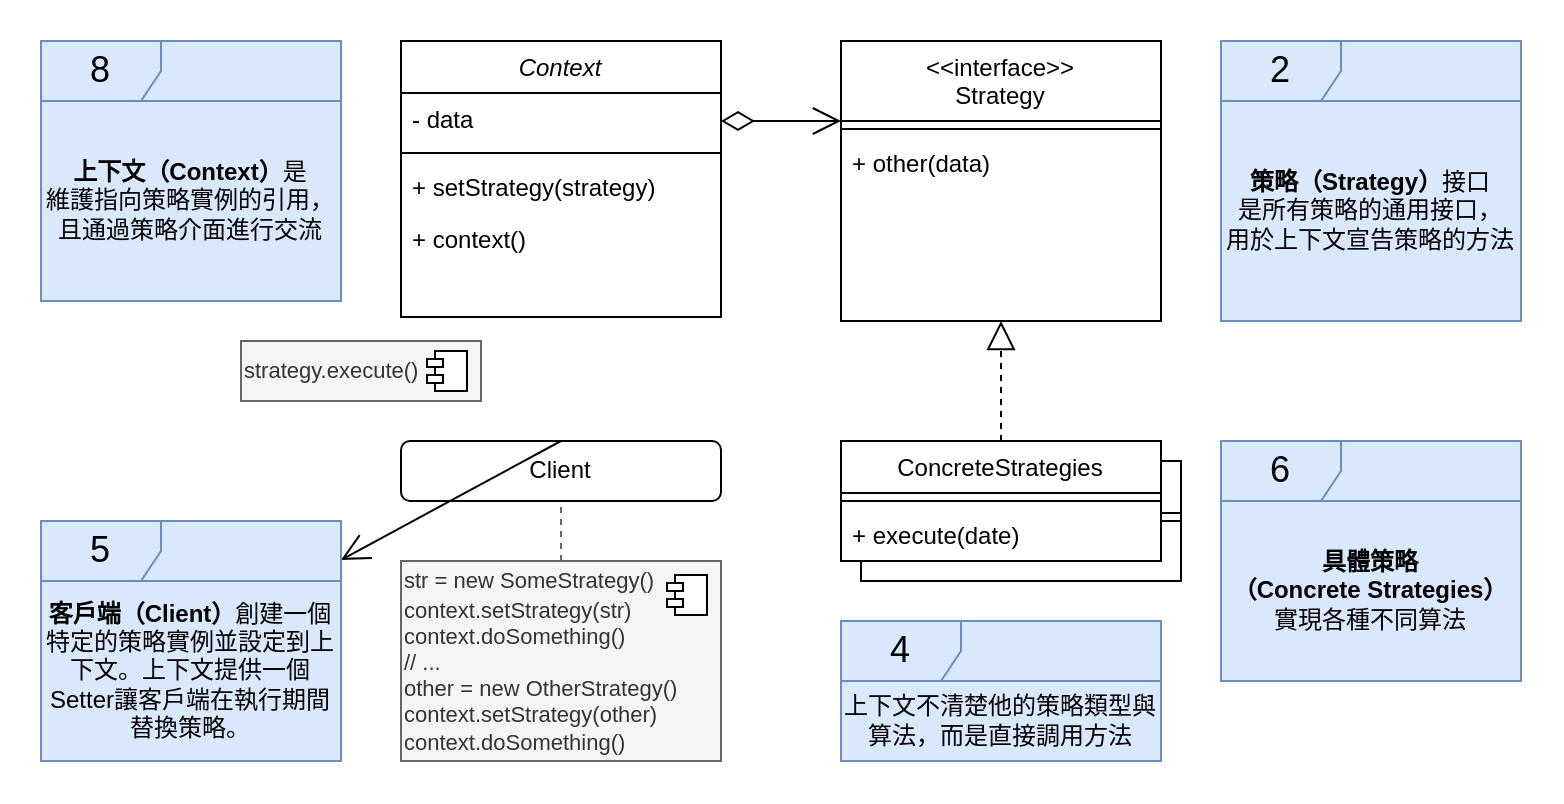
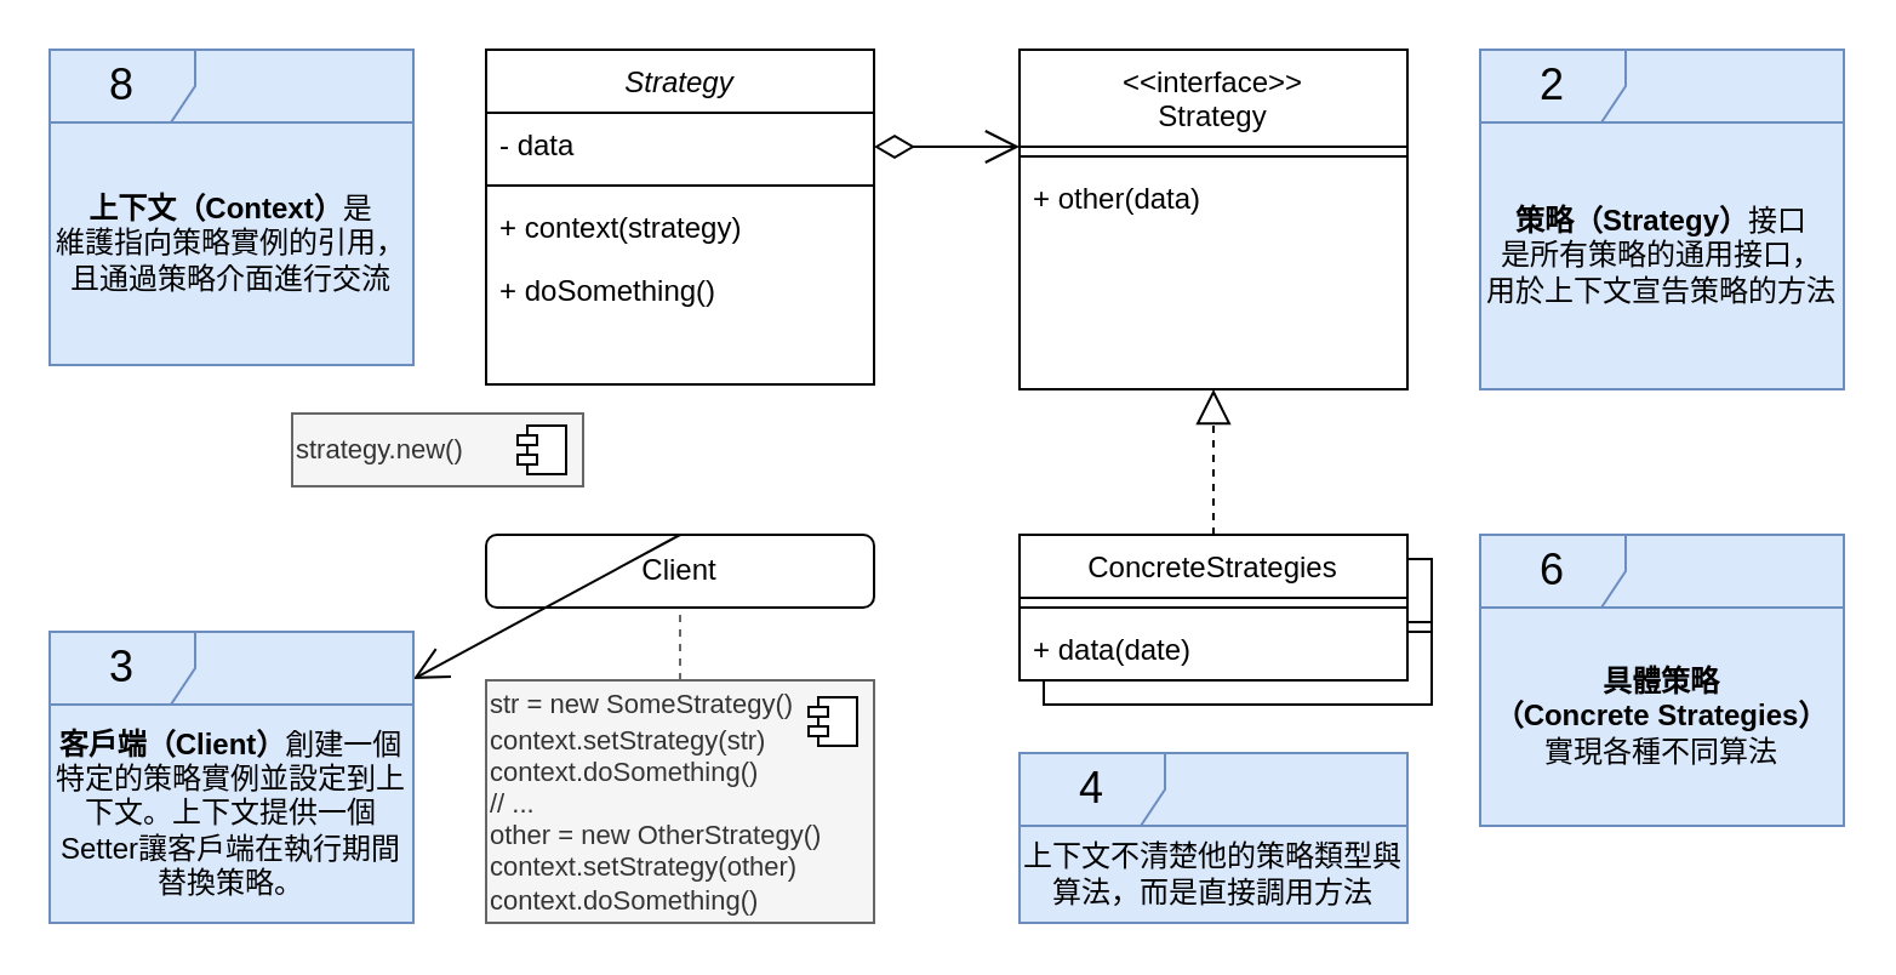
  <mxCell id="0" />
  <mxCell id="1" parent="0" />
  <mxCell id="2" value="" style="group" vertex="1" connectable="0" parent="1"><mxGeometry x="430" y="230" width="160" height="60" as="geometry" /></mxCell>
  <mxCell id="3" value="" style="rounded=0;whiteSpace=wrap;html=1;movable=1;resizable=1;rotatable=1;deletable=1;editable=1;locked=0;connectable=1;" vertex="1" parent="2"><mxGeometry width="160" height="60" as="geometry" /></mxCell>
  <mxCell id="4" value="" style="endArrow=none;html=1;rounded=0;entryX=1;entryY=0.5;entryDx=0;entryDy=0;exitX=0;exitY=0.5;exitDx=0;exitDy=0;" edge="1" parent="2" source="3" target="3"><mxGeometry width="50" height="50" relative="1" as="geometry"><mxPoint x="-150" y="200" as="sourcePoint" /><mxPoint x="-100" y="150" as="targetPoint" /></mxGeometry></mxCell>
  <mxCell id="5" value="" style="endArrow=none;html=1;rounded=0;entryX=1;entryY=0.5;entryDx=0;entryDy=0;exitX=0;exitY=0.5;exitDx=0;exitDy=0;movable=1;resizable=1;rotatable=1;deletable=1;editable=1;locked=0;connectable=1;" edge="1" parent="2"><mxGeometry width="50" height="50" relative="1" as="geometry"><mxPoint y="26" as="sourcePoint" /><mxPoint x="160" y="26" as="targetPoint" /></mxGeometry></mxCell>
  <mxCell id="6" value="" style="rounded=0;whiteSpace=wrap;html=1;" vertex="1" parent="1"><mxGeometry x="420" y="220" width="160" height="60" as="geometry" /></mxCell>
- <mxCell id="7" value="Context" style="swimlane;fontStyle=2;align=center;verticalAlign=top;childLayout=stackLayout;horizontal=1;startSize=26;horizontalStack=0;resizeParent=1;resizeLast=0;collapsible=1;marginBottom=0;rounded=0;shadow=0;strokeWidth=1;" parent="1" vertex="1"><mxGeometry x="200" y="20" width="160" height="138" as="geometry"><mxRectangle x="230" y="140" width="160" height="26" as="alternateBounds" /></mxGeometry></mxCell>
+ <mxCell id="7" value="Strategy" style="swimlane;fontStyle=2;align=center;verticalAlign=top;childLayout=stackLayout;horizontal=1;startSize=26;horizontalStack=0;resizeParent=1;resizeLast=0;collapsible=1;marginBottom=0;rounded=0;shadow=0;strokeWidth=1;" parent="1" vertex="1"><mxGeometry x="200" y="20" width="160" height="138" as="geometry"><mxRectangle x="230" y="140" width="160" height="26" as="alternateBounds" /></mxGeometry></mxCell>
  <mxCell id="8" value="- data" style="text;align=left;verticalAlign=top;spacingLeft=4;spacingRight=4;overflow=hidden;rotatable=0;points=[[0,0.5],[1,0.5]];portConstraint=eastwest;" parent="7" vertex="1"><mxGeometry y="26" width="160" height="26" as="geometry" /></mxCell>
  <mxCell id="9" value="" style="line;html=1;strokeWidth=1;align=left;verticalAlign=middle;spacingTop=-1;spacingLeft=3;spacingRight=3;rotatable=0;labelPosition=right;points=[];portConstraint=eastwest;" parent="7" vertex="1"><mxGeometry y="52" width="160" height="8" as="geometry" /></mxCell>
- <mxCell id="10" value="+ setStrategy(strategy)" style="text;align=left;verticalAlign=top;spacingLeft=4;spacingRight=4;overflow=hidden;rotatable=0;points=[[0,0.5],[1,0.5]];portConstraint=eastwest;" parent="7" vertex="1"><mxGeometry y="60" width="160" height="26" as="geometry" /></mxCell>
- <mxCell id="11" value="+ context()" style="text;align=left;verticalAlign=top;spacingLeft=4;spacingRight=4;overflow=hidden;rotatable=0;points=[[0,0.5],[1,0.5]];portConstraint=eastwest;" vertex="1" parent="7"><mxGeometry y="86" width="160" height="26" as="geometry" /></mxCell>
+ <mxCell id="10" value="+ context(strategy)" style="text;align=left;verticalAlign=top;spacingLeft=4;spacingRight=4;overflow=hidden;rotatable=0;points=[[0,0.5],[1,0.5]];portConstraint=eastwest;" parent="7" vertex="1"><mxGeometry y="60" width="160" height="26" as="geometry" /></mxCell>
+ <mxCell id="11" value="+ doSomething()" style="text;align=left;verticalAlign=top;spacingLeft=4;spacingRight=4;overflow=hidden;rotatable=0;points=[[0,0.5],[1,0.5]];portConstraint=eastwest;" vertex="1" parent="7"><mxGeometry y="86" width="160" height="26" as="geometry" /></mxCell>
  <mxCell id="12" value="ConcreteStrategies" style="swimlane;fontStyle=0;align=center;verticalAlign=top;childLayout=stackLayout;horizontal=1;startSize=26;horizontalStack=0;resizeParent=1;resizeLast=0;collapsible=1;marginBottom=0;rounded=0;shadow=0;strokeWidth=1;" parent="1" vertex="1"><mxGeometry x="420" y="220" width="160" height="60" as="geometry"><mxRectangle x="340" y="380" width="170" height="26" as="alternateBounds" /></mxGeometry></mxCell>
  <mxCell id="13" value="" style="line;html=1;strokeWidth=1;align=left;verticalAlign=middle;spacingTop=-1;spacingLeft=3;spacingRight=3;rotatable=0;labelPosition=right;points=[];portConstraint=eastwest;" parent="12" vertex="1"><mxGeometry y="26" width="160" height="8" as="geometry" /></mxCell>
- <mxCell id="14" value="+ execute(date)" style="text;align=left;verticalAlign=top;spacingLeft=4;spacingRight=4;overflow=hidden;rotatable=0;points=[[0,0.5],[1,0.5]];portConstraint=eastwest;" vertex="1" parent="12"><mxGeometry y="34" width="160" height="26" as="geometry" /></mxCell>
+ <mxCell id="14" value="+ data(date)" style="text;align=left;verticalAlign=top;spacingLeft=4;spacingRight=4;overflow=hidden;rotatable=0;points=[[0,0.5],[1,0.5]];portConstraint=eastwest;" vertex="1" parent="12"><mxGeometry y="34" width="160" height="26" as="geometry" /></mxCell>
  <mxCell id="15" value="&lt;&lt;interface&gt;&gt;&#10;Strategy" style="swimlane;fontStyle=0;align=center;verticalAlign=top;childLayout=stackLayout;horizontal=1;startSize=40;horizontalStack=0;resizeParent=1;resizeLast=0;collapsible=1;marginBottom=0;rounded=0;shadow=0;strokeWidth=1;" parent="1" vertex="1"><mxGeometry x="420" y="20" width="160" height="140" as="geometry"><mxRectangle x="550" y="140" width="160" height="26" as="alternateBounds" /></mxGeometry></mxCell>
  <mxCell id="16" value="" style="line;html=1;strokeWidth=1;align=left;verticalAlign=middle;spacingTop=-1;spacingLeft=3;spacingRight=3;rotatable=0;labelPosition=right;points=[];portConstraint=eastwest;" parent="15" vertex="1"><mxGeometry y="40" width="160" height="8" as="geometry" /></mxCell>
  <mxCell id="17" value="+ other(data)" style="text;align=left;verticalAlign=top;spacingLeft=4;spacingRight=4;overflow=hidden;rotatable=0;points=[[0,0.5],[1,0.5]];portConstraint=eastwest;" parent="15" vertex="1"><mxGeometry y="48" width="160" height="26" as="geometry" /></mxCell>
  <mxCell id="18" value="Client" style="whiteSpace=wrap;html=1;rounded=1;" vertex="1" parent="1"><mxGeometry x="200" y="220" width="160" height="30" as="geometry" /></mxCell>
  <mxCell id="19" value="" style="endArrow=open;html=1;endSize=12;startArrow=diamondThin;startSize=14;startFill=0;edgeStyle=orthogonalEdgeStyle;align=left;verticalAlign=bottom;rounded=0;" edge="1" parent="1"><mxGeometry x="-1" y="3" relative="1" as="geometry"><mxPoint x="360" y="60" as="sourcePoint" /><mxPoint x="420" y="60" as="targetPoint" /></mxGeometry></mxCell>
  <mxCell id="20" value="" style="endArrow=block;dashed=1;endFill=0;endSize=12;html=1;rounded=0;exitX=0.5;exitY=0;exitDx=0;exitDy=0;entryX=0.5;entryY=1;entryDx=0;entryDy=0;" edge="1" parent="1" source="12" target="15"><mxGeometry width="160" relative="1" as="geometry"><mxPoint x="200" y="320" as="sourcePoint" /><mxPoint x="360" y="320" as="targetPoint" /></mxGeometry></mxCell>
  <mxCell id="21" value="" style="endArrow=open;endFill=1;endSize=12;html=1;rounded=0;exitX=0.5;exitY=0;exitDx=0;exitDy=0;" edge="1" parent="1" source="18" target="45"><mxGeometry width="160" relative="1" as="geometry"><mxPoint x="120" y="320" as="sourcePoint" /><mxPoint x="280" y="320" as="targetPoint" /></mxGeometry></mxCell>
  <mxCell id="22" value="&lt;font style=&quot;font-size: 11px;&quot;&gt;str = new SomeStrategy()&lt;br&gt;context.setStrategy(str)&lt;br&gt;&lt;/font&gt;&lt;div style=&quot;font-size: 11px;&quot;&gt;&lt;span style=&quot;background-color: initial;&quot;&gt;&lt;font style=&quot;font-size: 11px;&quot;&gt;context.doSomething()&lt;/font&gt;&lt;/span&gt;&lt;/div&gt;&lt;div style=&quot;font-size: 11px;&quot;&gt;&lt;span style=&quot;background-color: initial;&quot;&gt;&lt;font style=&quot;font-size: 11px;&quot;&gt;// ...&lt;/font&gt;&lt;/span&gt;&lt;/div&gt;&lt;div style=&quot;font-size: 11px;&quot;&gt;&lt;span style=&quot;background-color: initial;&quot;&gt;&lt;font style=&quot;font-size: 11px;&quot;&gt;other = new OtherStrategy()&lt;/font&gt;&lt;/span&gt;&lt;/div&gt;&lt;div style=&quot;font-size: 11px;&quot;&gt;&lt;span style=&quot;background-color: initial;&quot;&gt;&lt;font style=&quot;font-size: 11px;&quot;&gt;context.setStrategy(other)&lt;/font&gt;&lt;/span&gt;&lt;/div&gt;&lt;div style=&quot;font-size: 11px;&quot;&gt;&lt;span style=&quot;background-color: initial;&quot;&gt;&lt;font style=&quot;font-size: 11px;&quot;&gt;context.doSomething()&lt;/font&gt;&lt;/span&gt;&lt;/div&gt;" style="html=1;dropTarget=0;whiteSpace=wrap;align=left;fillColor=#f5f5f5;fontColor=#333333;strokeColor=#666666;" vertex="1" parent="1"><mxGeometry x="200" y="280" width="160" height="100" as="geometry" /></mxCell>
  <mxCell id="23" value="" style="shape=module;jettyWidth=8;jettyHeight=4;" vertex="1" parent="22"><mxGeometry x="1" width="20" height="20" relative="1" as="geometry"><mxPoint x="-27" y="7" as="offset" /></mxGeometry></mxCell>
  <mxCell id="24" value="" style="endArrow=none;dashed=1;html=1;rounded=0;entryX=0.5;entryY=1;entryDx=0;entryDy=0;fillColor=#f5f5f5;strokeColor=#666666;" edge="1" parent="1" source="22" target="18"><mxGeometry width="50" height="50" relative="1" as="geometry"><mxPoint x="140" y="310" as="sourcePoint" /><mxPoint x="190" y="260" as="targetPoint" /></mxGeometry></mxCell>
- <mxCell id="25" value="&lt;span style=&quot;font-size: 11px;&quot;&gt;strategy.execute()&lt;/span&gt;" style="html=1;dropTarget=0;whiteSpace=wrap;align=left;fillColor=#f5f5f5;fontColor=#333333;strokeColor=#666666;" vertex="1" parent="1"><mxGeometry x="120" y="170" width="120" height="30" as="geometry" /></mxCell>
+ <mxCell id="25" value="&lt;span style=&quot;font-size: 11px;&quot;&gt;strategy.new()&lt;/span&gt;" style="html=1;dropTarget=0;whiteSpace=wrap;align=left;fillColor=#f5f5f5;fontColor=#333333;strokeColor=#666666;" vertex="1" parent="1"><mxGeometry x="120" y="170" width="120" height="30" as="geometry" /></mxCell>
  <mxCell id="26" value="" style="shape=module;jettyWidth=8;jettyHeight=4;" vertex="1" parent="25"><mxGeometry x="1" width="20" height="20" relative="1" as="geometry"><mxPoint x="-27" y="5" as="offset" /></mxGeometry></mxCell>
  <mxCell id="27" value="" style="group;fillColor=#dae8fc;strokeColor=#6c8ebf;container=0;" vertex="1" connectable="0" parent="1"><mxGeometry x="20" y="260" width="150" height="120" as="geometry" /></mxCell>
  <mxCell id="28" value="" style="group" vertex="1" connectable="0" parent="1"><mxGeometry x="20" y="20" width="150" height="130" as="geometry" /></mxCell>
  <mxCell id="29" value="" style="group;fillColor=#dae8fc;strokeColor=#6c8ebf;container=0;" vertex="1" connectable="0" parent="28"><mxGeometry width="150" height="130" as="geometry" /></mxCell>
  <mxCell id="30" value="&lt;b&gt;上下文（Context）&lt;/b&gt;是&lt;br&gt;維護指向&lt;span style=&quot;&quot;&gt;策略實例的引用，&lt;br&gt;&lt;/span&gt;&lt;span style=&quot;&quot;&gt;且通過策略介面&lt;/span&gt;&lt;span style=&quot;&quot;&gt;進行交流&lt;/span&gt;" style="html=1;whiteSpace=wrap;fillColor=#dae8fc;strokeColor=#6c8ebf;" vertex="1" parent="28"><mxGeometry y="30" width="150" height="100" as="geometry" /></mxCell>
  <mxCell id="31" value="&lt;font style=&quot;font-size: 18px;&quot;&gt;8&lt;/font&gt;" style="shape=umlFrame;whiteSpace=wrap;html=1;pointerEvents=0;fillColor=#dae8fc;strokeColor=#6c8ebf;" vertex="1" parent="28"><mxGeometry width="150" height="130" as="geometry" /></mxCell>
  <mxCell id="32" value="" style="group" vertex="1" connectable="0" parent="1"><mxGeometry x="610" y="20" width="150" height="140" as="geometry" /></mxCell>
  <mxCell id="33" value="" style="group;fillColor=#dae8fc;strokeColor=#6c8ebf;container=0;" vertex="1" connectable="0" parent="32"><mxGeometry width="150" height="140" as="geometry" /></mxCell>
  <mxCell id="34" value="&lt;b&gt;策略（Strategy）&lt;/b&gt;接口&lt;br&gt;是所有策略的通用接口，&lt;br&gt;用於上下文宣告策略的方法" style="html=1;whiteSpace=wrap;fillColor=#dae8fc;strokeColor=#6c8ebf;" vertex="1" parent="32"><mxGeometry y="30" width="150" height="110" as="geometry" /></mxCell>
  <mxCell id="35" value="&lt;font style=&quot;font-size: 18px;&quot;&gt;2&lt;/font&gt;" style="shape=umlFrame;whiteSpace=wrap;html=1;pointerEvents=0;fillColor=#dae8fc;strokeColor=#6c8ebf;" vertex="1" parent="32"><mxGeometry width="150" height="140" as="geometry" /></mxCell>
  <mxCell id="36" value="" style="group" vertex="1" connectable="0" parent="1"><mxGeometry x="610" y="220" width="150" height="120" as="geometry" /></mxCell>
  <mxCell id="37" value="" style="group;fillColor=#dae8fc;strokeColor=#6c8ebf;container=0;" vertex="1" connectable="0" parent="36"><mxGeometry width="150" height="120" as="geometry" /></mxCell>
  <mxCell id="38" value="&lt;b&gt;具體策略&lt;br&gt;（Concrete Strategies）&lt;br&gt;&lt;/b&gt;實現各種不同算法" style="html=1;whiteSpace=wrap;fillColor=#dae8fc;strokeColor=#6c8ebf;align=center;" vertex="1" parent="36"><mxGeometry y="30" width="150" height="90" as="geometry" /></mxCell>
  <mxCell id="39" value="&lt;font style=&quot;font-size: 18px;&quot;&gt;6&lt;/font&gt;" style="shape=umlFrame;whiteSpace=wrap;html=1;pointerEvents=0;fillColor=#dae8fc;strokeColor=#6c8ebf;" vertex="1" parent="36"><mxGeometry width="150" height="120.0" as="geometry" /></mxCell>
  <mxCell id="40" value="" style="group" vertex="1" connectable="0" parent="1"><mxGeometry x="420" y="310" width="160" height="70" as="geometry" /></mxCell>
  <mxCell id="41" value="" style="group;fillColor=#dae8fc;strokeColor=#6c8ebf;container=0;" vertex="1" connectable="0" parent="40"><mxGeometry width="160" height="70" as="geometry" /></mxCell>
  <mxCell id="42" value="上下文不清楚他的策略類型與算法，而是直接調用方法" style="html=1;whiteSpace=wrap;fillColor=#dae8fc;strokeColor=#6c8ebf;align=center;" vertex="1" parent="40"><mxGeometry y="30" width="160" height="40" as="geometry" /></mxCell>
  <mxCell id="43" value="&lt;span style=&quot;font-size: 18px;&quot;&gt;4&lt;/span&gt;" style="shape=umlFrame;whiteSpace=wrap;html=1;pointerEvents=0;fillColor=#dae8fc;strokeColor=#6c8ebf;" vertex="1" parent="40"><mxGeometry width="160" height="70.0" as="geometry" /></mxCell>
  <mxCell id="44" value="&lt;b&gt;客戶端（Client）&lt;/b&gt;創建一個特定的策略實例並設定到上下文。上下文提供一個Setter讓客戶端在執行期間替換策略。" style="html=1;whiteSpace=wrap;fillColor=#dae8fc;strokeColor=#6c8ebf;align=center;" vertex="1" parent="1"><mxGeometry x="20" y="290" width="150" height="90" as="geometry" /></mxCell>
- <mxCell id="45" value="&lt;span style=&quot;font-size: 18px;&quot;&gt;5&lt;/span&gt;" style="shape=umlFrame;whiteSpace=wrap;html=1;pointerEvents=0;fillColor=#dae8fc;strokeColor=#6c8ebf;" vertex="1" parent="1"><mxGeometry x="20" y="260" width="150" height="120.0" as="geometry" /></mxCell>
+ <mxCell id="45" value="&lt;span style=&quot;font-size: 18px;&quot;&gt;3&lt;/span&gt;" style="shape=umlFrame;whiteSpace=wrap;html=1;pointerEvents=0;fillColor=#dae8fc;strokeColor=#6c8ebf;" vertex="1" parent="1"><mxGeometry x="20" y="260" width="150" height="120.0" as="geometry" /></mxCell>
